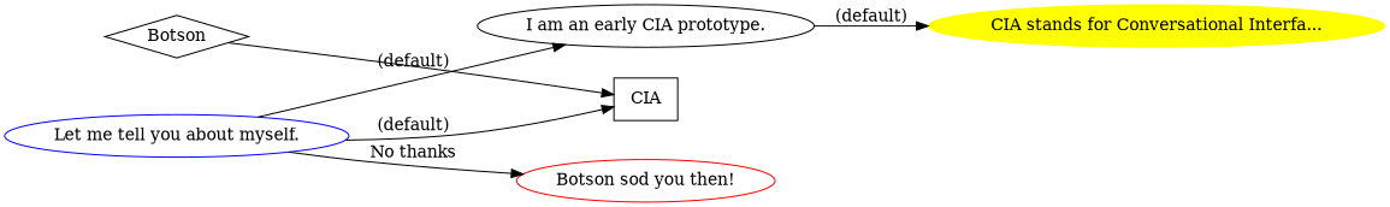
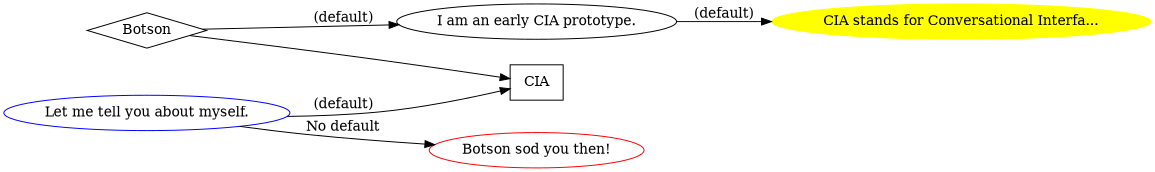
  digraph {
    rankdir=LR
    n1 [label=Botson shape=diamond]
    n2 [label=CIA shape=box]
    n3 [color=blue label="Let me tell you about myself."]
    n4 [color=black label="I am an early CIA prototype."]
    n5 [color=red label="Botson sod you then!"]
    n6 [color=yellow label="CIA stands for Conversational Interfa..." style=filled]
    n1 -> n2
    n3 -> n2 [label="(default)"]
-   n3 -> n4 [label="(default)"]
-   n3 -> n5 [label="No thanks"]
+   n1 -> n4 [label="(default)"]
+   n3 -> n5 [label="No default"]
    n4 -> n6 [label="(default)"]
  }
